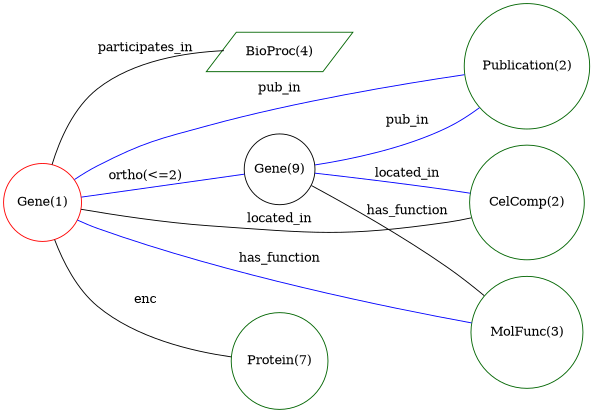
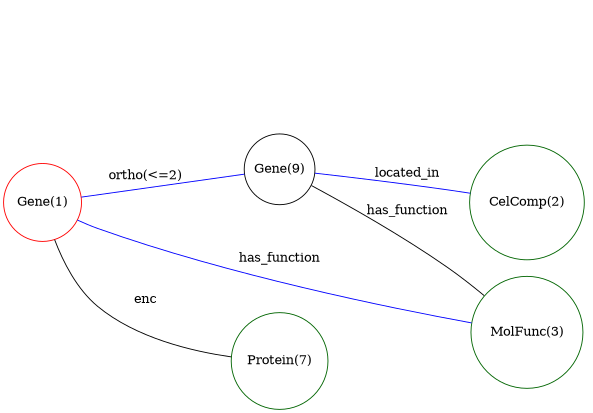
  digraph {
    rankdir=LR
    node [color=darkgreen shape=circle]
    edge [arrowhead=none color=blue]
-   "BioProc(4)" [height=0.61111 shape=parallelogram width=1.6158]
-   "Publication(2)" [height=0.61111 width=1.948]
    n3 [height=0.61111 label="CelComp(2)" width=1.7721]
    "Protein(7)" [height=0.61111 width=1.4986]
    "Gene(1)" [color=red height=1.2124 width=1.2124]
    "MolFunc(3)" [height=0.61111 width=1.7331]
    "Gene(9)" [height=0.5 width=1.1013 color=""]
-   "Gene(1)" -> "BioProc(4)" [color=black label=participates_in]
-   "Gene(1)" -> "Publication(2)" [label=pub_in]
-   "Gene(1)" -> n3 [color=black label=located_in]
    "Gene(1)" -> "Protein(7)" [color=black label=enc]
    "Gene(1)" -> "MolFunc(3)" [label=has_function]
    "Gene(1)" -> "Gene(9)" [label="ortho(<=2)"]
-   "Gene(9)" -> "Publication(2)" [label=pub_in]
    "Gene(9)" -> n3 [label=located_in]
    "Gene(9)" -> "MolFunc(3)" [color=black label=has_function]
  }
